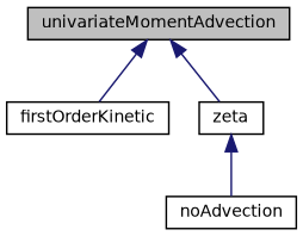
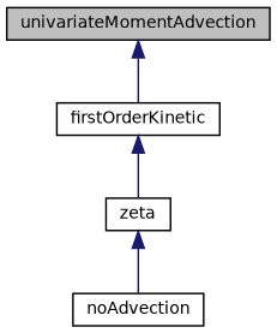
  digraph {
    node [color=black fontname=Helvetica fontsize=10 shape=record]
    edge [color=midnightblue dir=back fontname=Helvetica fontsize=10 labelfontname=Helvetica labelfontsize=10 style=solid]
    n1 [fillcolor=grey75 fontcolor=black height=0.2 label=univariateMomentAdvection style=filled width=0.4]
    n2 [height=0.2 label=firstOrderKinetic width=0.4]
    n3 [height=0.2 label=zeta width=0.4]
    n4 [height=0.2 label=noAdvection width=0.4]
    n1 -> n2
-   n1 -> n3
+   n2 -> n3
    n3 -> n4
  }
